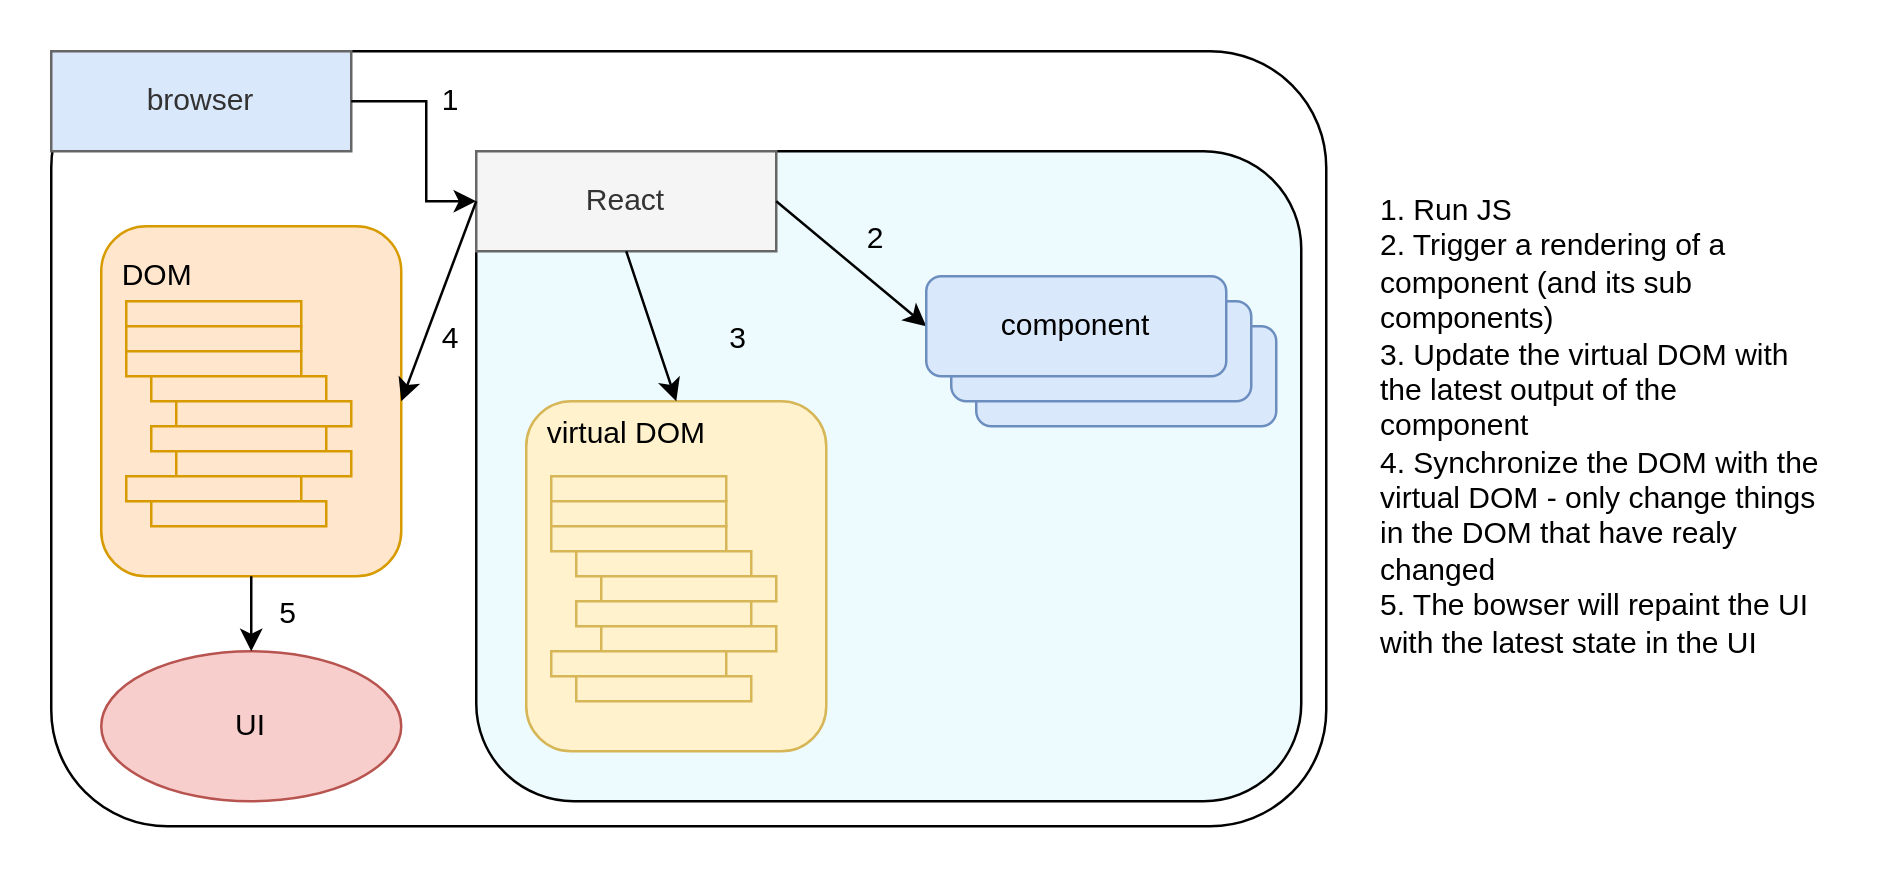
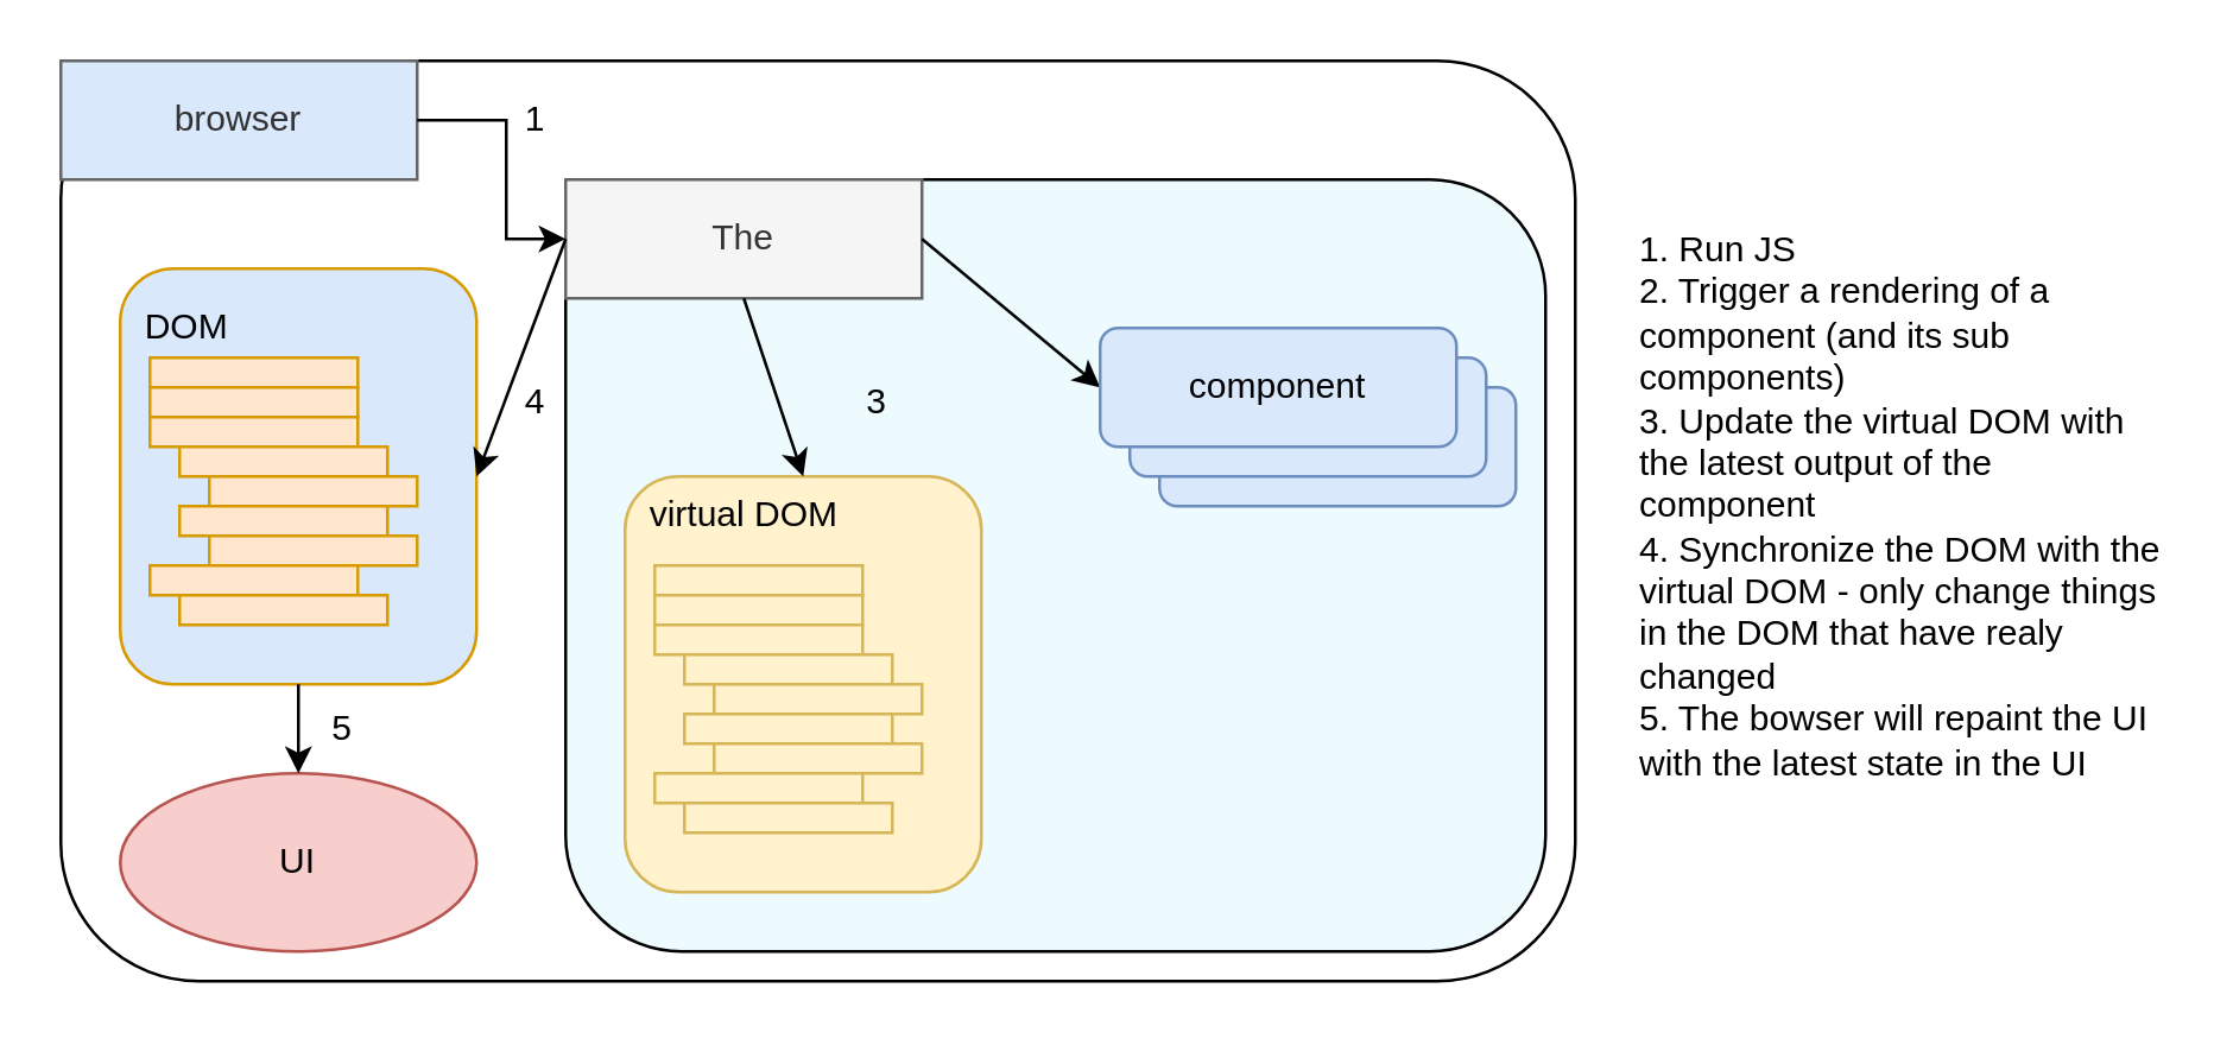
  <mxCell id="0" />
  <mxCell id="1" parent="0" />
  <mxCell id="2" value="" style="rounded=1;whiteSpace=wrap;html=1;" vertex="1" parent="1"><mxGeometry x="20" y="20" width="510" height="310" as="geometry" /></mxCell>
  <mxCell id="3" value="browser" style="rounded=0;whiteSpace=wrap;html=1;fillColor=#dae8fc;fontColor=#333333;strokeColor=#666666;" vertex="1" parent="1"><mxGeometry x="20" y="20" width="120" height="40" as="geometry" /></mxCell>
- <mxCell id="4" value="&amp;nbsp; DOM&lt;br&gt;&lt;br&gt;&lt;br&gt;&lt;br&gt;&lt;div&gt;&lt;br&gt;&lt;/div&gt;&lt;div&gt;&lt;br&gt;&lt;/div&gt;&lt;div&gt;&lt;br&gt;&lt;/div&gt;&lt;div&gt;&lt;br&gt;&lt;/div&gt;" style="rounded=1;whiteSpace=wrap;html=1;align=left;fillColor=#ffe6cc;strokeColor=#d79b00;" vertex="1" parent="1"><mxGeometry x="40" y="90" width="120" height="140" as="geometry" /></mxCell>
+ <mxCell id="4" value="&amp;nbsp; DOM&lt;br&gt;&lt;br&gt;&lt;br&gt;&lt;br&gt;&lt;div&gt;&lt;br&gt;&lt;/div&gt;&lt;div&gt;&lt;br&gt;&lt;/div&gt;&lt;div&gt;&lt;br&gt;&lt;/div&gt;&lt;div&gt;&lt;br&gt;&lt;/div&gt;" style="rounded=1;whiteSpace=wrap;html=1;align=left;fillColor=#dae8fc;strokeColor=#d79b00;" vertex="1" parent="1"><mxGeometry x="40" y="90" width="120" height="140" as="geometry" /></mxCell>
  <mxCell id="5" value="UI" style="ellipse;whiteSpace=wrap;html=1;fillColor=#f8cecc;strokeColor=#b85450;" vertex="1" parent="1"><mxGeometry x="40" y="260" width="120" height="60" as="geometry" /></mxCell>
  <mxCell id="6" value="" style="rounded=1;whiteSpace=wrap;html=1;fillColor=#EDFBFF;" vertex="1" parent="1"><mxGeometry x="190" y="60" width="330" height="260" as="geometry" /></mxCell>
- <mxCell id="7" value="React" style="rounded=0;whiteSpace=wrap;html=1;fillColor=#f5f5f5;fontColor=#333333;strokeColor=#666666;" vertex="1" parent="1"><mxGeometry x="190" y="60" width="120" height="40" as="geometry" /></mxCell>
+ <mxCell id="7" value="The" style="rounded=0;whiteSpace=wrap;html=1;fillColor=#f5f5f5;fontColor=#333333;strokeColor=#666666;" vertex="1" parent="1"><mxGeometry x="190" y="60" width="120" height="40" as="geometry" /></mxCell>
  <mxCell id="8" value="" style="group;" vertex="1" connectable="0" parent="1"><mxGeometry x="50" y="120" width="90" height="90" as="geometry" /></mxCell>
  <mxCell id="9" value="" style="rounded=0;whiteSpace=wrap;html=1;fillColor=#ffe6cc;strokeColor=#d79b00;" vertex="1" parent="8"><mxGeometry width="70" height="10" as="geometry" /></mxCell>
  <mxCell id="10" value="" style="rounded=0;whiteSpace=wrap;html=1;fillColor=#ffe6cc;strokeColor=#d79b00;" vertex="1" parent="8"><mxGeometry y="10" width="70" height="10" as="geometry" /></mxCell>
  <mxCell id="11" value="" style="rounded=0;whiteSpace=wrap;html=1;fillColor=#ffe6cc;strokeColor=#d79b00;" vertex="1" parent="8"><mxGeometry y="20" width="70" height="10" as="geometry" /></mxCell>
  <mxCell id="12" value="" style="rounded=0;whiteSpace=wrap;html=1;fillColor=#ffe6cc;strokeColor=#d79b00;" vertex="1" parent="8"><mxGeometry x="10" y="30" width="70" height="10" as="geometry" /></mxCell>
  <mxCell id="13" value="" style="rounded=0;whiteSpace=wrap;html=1;fillColor=#ffe6cc;strokeColor=#d79b00;" vertex="1" parent="8"><mxGeometry x="20" y="40" width="70" height="10" as="geometry" /></mxCell>
  <mxCell id="14" value="" style="rounded=0;whiteSpace=wrap;html=1;fillColor=#ffe6cc;strokeColor=#d79b00;" vertex="1" parent="8"><mxGeometry x="10" y="50" width="70" height="10" as="geometry" /></mxCell>
  <mxCell id="15" value="" style="rounded=0;whiteSpace=wrap;html=1;fillColor=#ffe6cc;strokeColor=#d79b00;" vertex="1" parent="8"><mxGeometry x="20" y="60" width="70" height="10" as="geometry" /></mxCell>
  <mxCell id="16" value="" style="rounded=0;whiteSpace=wrap;html=1;fillColor=#ffe6cc;strokeColor=#d79b00;" vertex="1" parent="8"><mxGeometry y="70" width="70" height="10" as="geometry" /></mxCell>
  <mxCell id="17" value="" style="rounded=0;whiteSpace=wrap;html=1;fillColor=#ffe6cc;strokeColor=#d79b00;" vertex="1" parent="8"><mxGeometry x="10" y="80" width="70" height="10" as="geometry" /></mxCell>
  <mxCell id="18" value="&amp;nbsp; virtual DOM&lt;br&gt;&lt;br&gt;&lt;br&gt;&lt;br&gt;&lt;br&gt;&lt;div&gt;&lt;br&gt;&lt;/div&gt;&lt;div&gt;&lt;br&gt;&lt;/div&gt;&lt;div&gt;&lt;br&gt;&lt;/div&gt;&lt;div&gt;&lt;br&gt;&lt;/div&gt;" style="rounded=1;whiteSpace=wrap;html=1;align=left;fillColor=#fff2cc;strokeColor=#d6b656;" vertex="1" parent="1"><mxGeometry x="210" y="160" width="120" height="140" as="geometry" /></mxCell>
  <mxCell id="19" value="" style="group;" vertex="1" connectable="0" parent="1"><mxGeometry x="220" y="190" width="90" height="90" as="geometry" /></mxCell>
  <mxCell id="20" value="" style="rounded=0;whiteSpace=wrap;html=1;fillColor=#fff2cc;strokeColor=#d6b656;" vertex="1" parent="19"><mxGeometry width="70" height="10" as="geometry" /></mxCell>
  <mxCell id="21" value="" style="rounded=0;whiteSpace=wrap;html=1;fillColor=#fff2cc;strokeColor=#d6b656;" vertex="1" parent="19"><mxGeometry y="10" width="70" height="10" as="geometry" /></mxCell>
  <mxCell id="22" value="" style="rounded=0;whiteSpace=wrap;html=1;fillColor=#fff2cc;strokeColor=#d6b656;" vertex="1" parent="19"><mxGeometry y="20" width="70" height="10" as="geometry" /></mxCell>
  <mxCell id="23" value="" style="rounded=0;whiteSpace=wrap;html=1;fillColor=#fff2cc;strokeColor=#d6b656;" vertex="1" parent="19"><mxGeometry x="10" y="30" width="70" height="10" as="geometry" /></mxCell>
  <mxCell id="24" value="" style="rounded=0;whiteSpace=wrap;html=1;fillColor=#fff2cc;strokeColor=#d6b656;" vertex="1" parent="19"><mxGeometry x="20" y="40" width="70" height="10" as="geometry" /></mxCell>
  <mxCell id="25" value="" style="rounded=0;whiteSpace=wrap;html=1;fillColor=#fff2cc;strokeColor=#d6b656;" vertex="1" parent="19"><mxGeometry x="10" y="50" width="70" height="10" as="geometry" /></mxCell>
  <mxCell id="26" value="" style="rounded=0;whiteSpace=wrap;html=1;fillColor=#fff2cc;strokeColor=#d6b656;" vertex="1" parent="19"><mxGeometry x="20" y="60" width="70" height="10" as="geometry" /></mxCell>
  <mxCell id="27" value="" style="rounded=0;whiteSpace=wrap;html=1;fillColor=#fff2cc;strokeColor=#d6b656;" vertex="1" parent="19"><mxGeometry y="70" width="70" height="10" as="geometry" /></mxCell>
  <mxCell id="28" value="" style="rounded=0;whiteSpace=wrap;html=1;fillColor=#fff2cc;strokeColor=#d6b656;" vertex="1" parent="19"><mxGeometry x="10" y="80" width="70" height="10" as="geometry" /></mxCell>
  <mxCell id="29" value="" style="endArrow=classic;html=1;rounded=0;entryX=0;entryY=0.5;entryDx=0;entryDy=0;" edge="1" parent="1" target="7"><mxGeometry width="50" height="50" relative="1" as="geometry"><mxPoint x="140" y="40" as="sourcePoint" /><mxPoint x="190" y="-10" as="targetPoint" /><Array as="points"><mxPoint x="170" y="40" /><mxPoint x="170" y="80" /></Array></mxGeometry></mxCell>
  <mxCell id="30" value="" style="endArrow=classic;html=1;rounded=0;exitX=1;exitY=0.5;exitDx=0;exitDy=0;entryX=0;entryY=0.5;entryDx=0;entryDy=0;" edge="1" parent="1" source="7" target="42"><mxGeometry width="50" height="50" relative="1" as="geometry"><mxPoint x="440" y="130" as="sourcePoint" /><mxPoint x="490" y="80" as="targetPoint" /></mxGeometry></mxCell>
  <mxCell id="31" value="" style="endArrow=classic;html=1;rounded=0;exitX=1;exitY=0.5;exitDx=0;exitDy=0;entryX=0.5;entryY=0;entryDx=0;entryDy=0;" edge="1" parent="1" target="18"><mxGeometry width="50" height="50" relative="1" as="geometry"><mxPoint x="250" y="100" as="sourcePoint" /><mxPoint x="310" y="150" as="targetPoint" /></mxGeometry></mxCell>
  <mxCell id="32" value="" style="endArrow=classic;html=1;rounded=0;exitX=1;exitY=0.5;exitDx=0;exitDy=0;entryX=1;entryY=0.5;entryDx=0;entryDy=0;" edge="1" parent="1" target="4"><mxGeometry width="50" height="50" relative="1" as="geometry"><mxPoint x="190" y="80" as="sourcePoint" /><mxPoint x="200" y="150" as="targetPoint" /></mxGeometry></mxCell>
  <mxCell id="33" value="1" style="text;html=1;align=center;verticalAlign=middle;whiteSpace=wrap;rounded=0;" vertex="1" parent="1"><mxGeometry x="150" y="25" width="60" height="30" as="geometry" /></mxCell>
- <mxCell id="34" value="2" style="text;html=1;align=center;verticalAlign=middle;whiteSpace=wrap;rounded=0;" vertex="1" parent="1"><mxGeometry x="320" y="80" width="60" height="30" as="geometry" /></mxCell>
  <mxCell id="35" value="3" style="text;html=1;align=center;verticalAlign=middle;whiteSpace=wrap;rounded=0;" vertex="1" parent="1"><mxGeometry x="265" y="120" width="60" height="30" as="geometry" /></mxCell>
  <mxCell id="36" value="5" style="text;html=1;align=center;verticalAlign=middle;whiteSpace=wrap;rounded=0;" vertex="1" parent="1"><mxGeometry x="100" y="230" width="30" height="30" as="geometry" /></mxCell>
  <mxCell id="37" value="4" style="text;html=1;align=center;verticalAlign=middle;whiteSpace=wrap;rounded=0;" vertex="1" parent="1"><mxGeometry x="150" y="120" width="60" height="30" as="geometry" /></mxCell>
  <mxCell id="38" style="edgeStyle=orthogonalEdgeStyle;rounded=0;orthogonalLoop=1;jettySize=auto;html=1;exitX=0;exitY=0;exitDx=0;exitDy=0;entryX=0;entryY=1;entryDx=0;entryDy=0;" edge="1" parent="1" source="36" target="36"><mxGeometry relative="1" as="geometry" /></mxCell>
  <mxCell id="39" value="1. Run JS&lt;div&gt;2. Trigger a rendering of a component (and its sub components)&lt;/div&gt;&lt;div&gt;3. Update the virtual DOM with the latest output of the component&lt;/div&gt;&lt;div&gt;4. Synchronize the DOM with the virtual DOM - only change things in the DOM that have realy changed&lt;/div&gt;&lt;div&gt;5. The bowser will repaint the UI with the latest state in the UI&lt;/div&gt;" style="text;html=1;align=left;verticalAlign=middle;whiteSpace=wrap;rounded=0;" vertex="1" parent="1"><mxGeometry x="550" y="20" width="180" height="300" as="geometry" /></mxCell>
  <mxCell id="40" value="component" style="rounded=1;whiteSpace=wrap;html=1;fillColor=#dae8fc;strokeColor=#6c8ebf;" vertex="1" parent="1"><mxGeometry x="390" y="130" width="120" height="40" as="geometry" /></mxCell>
  <mxCell id="41" value="component" style="rounded=1;whiteSpace=wrap;html=1;fillColor=#dae8fc;strokeColor=#6c8ebf;" vertex="1" parent="1"><mxGeometry x="380" y="120" width="120" height="40" as="geometry" /></mxCell>
  <mxCell id="42" value="component" style="rounded=1;whiteSpace=wrap;html=1;fillColor=#dae8fc;strokeColor=#6c8ebf;" vertex="1" parent="1"><mxGeometry x="370" y="110" width="120" height="40" as="geometry" /></mxCell>
